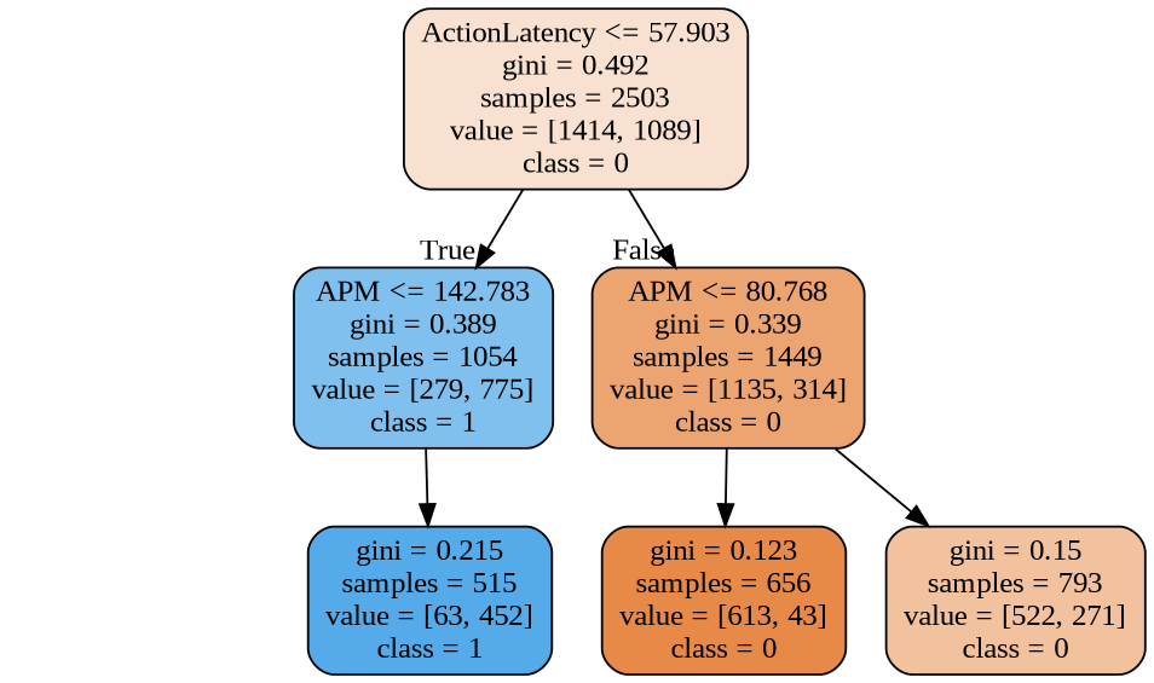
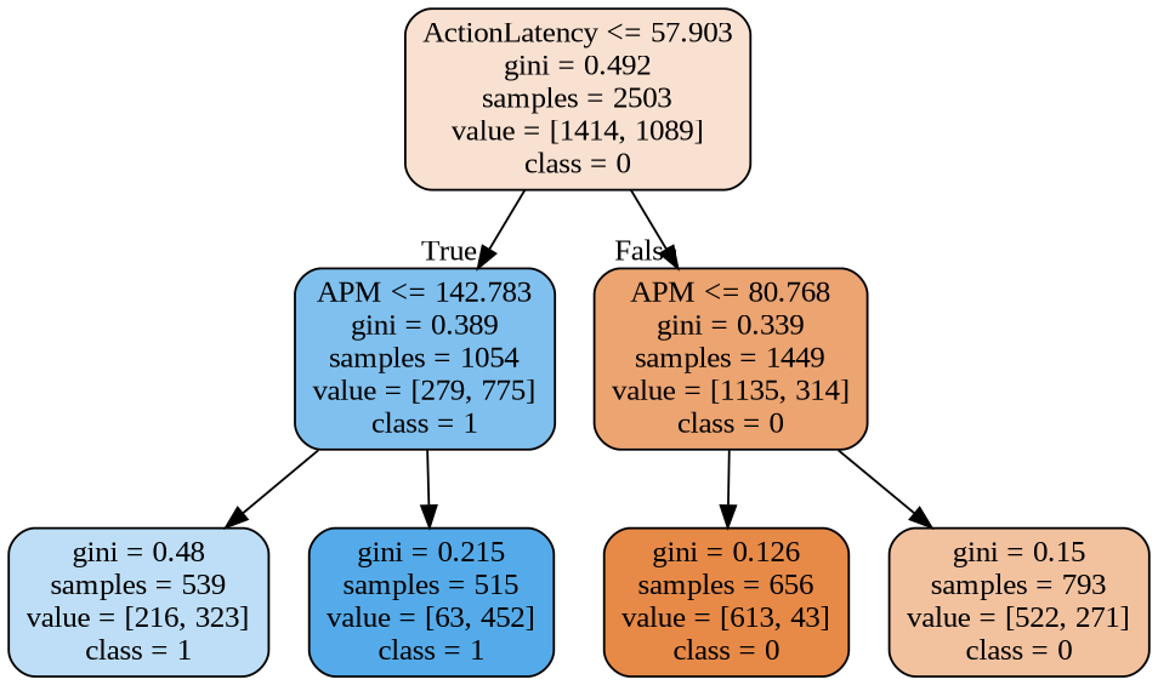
  digraph {
    fontname="Liberation Serif"
    node [color=black fontname="Liberation Serif" shape=box style="filled, rounded"]
    edge [fontname="Liberation Serif"]
    n1 [fillcolor="#e581393b" label="ActionLatency <= 57.903\ngini = 0.492\nsamples = 2503\nvalue = [1414, 1089]\nclass = 0"]
    n2 [fillcolor="#399de5a3" label="APM <= 142.783\ngini = 0.389\nsamples = 1054\nvalue = [279, 775]\nclass = 1"]
    n3 [fillcolor="#e58139b8" label="APM <= 80.768\ngini = 0.339\nsamples = 1449\nvalue = [1135, 314]\nclass = 0"]
+   n4 [fillcolor="#399de554" label="gini = 0.48\nsamples = 539\nvalue = [216, 323]\nclass = 1"]
    n5 [fillcolor="#399de5db" label="gini = 0.215\nsamples = 515\nvalue = [63, 452]\nclass = 1"]
-   n6 [fillcolor="#e58139ed" label="gini = 0.123\nsamples = 656\nvalue = [613, 43]\nclass = 0"]
+   n6 [fillcolor="#e58139ed" label="gini = 0.126\nsamples = 656\nvalue = [613, 43]\nclass = 0"]
    n7 [fillcolor="#e581397b" label="gini = 0.15\nsamples = 793\nvalue = [522, 271]\nclass = 0"]
    n1 -> n2 [headlabel=True labelangle=45 labeldistance=2.5]
    n1 -> n3 [headlabel=False labelangle=-45 labeldistance=2.5]
+   n2 -> n4
    n2 -> n5
    n3 -> n6
    n3 -> n7
  }
